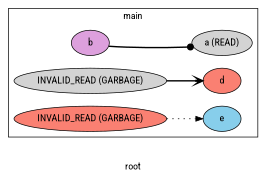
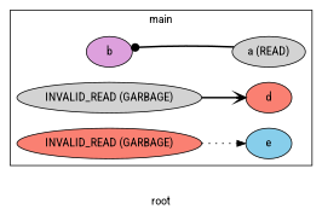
  digraph {
    fontname="Roboto Condensed"
    label=root
    rankdir=LR
    node [fillcolor=lightgrey fontname="Roboto Condensed" style=filled]
    edge [fontname="Roboto Condensed" style=bold]
    n1 [fillcolor=plum label=b startingline=10]
    n2 [label="a (READ)" startinglines=10]
    n3 [label="INVALID_READ (GARBAGE)" startinglines=12]
    n4 [fillcolor=salmon label=d startingline=12]
    n5 [fillcolor=salmon label="INVALID_READ (GARBAGE)" startinglines=14]
    n6 [fillcolor=skyblue label=e startingline=14]
    subgraph cluster_1 {
      label=main
      parent=G
      startinglines="2_7_7"
      n1
      n2
      n3
      n4
      n5
      n6
    }
-   n1 -> n2 [arrowhead=dot]
+   n2 -> n1 [arrowhead=dot]
    n3 -> n4 [arrowhead=vee]
    n5 -> n6 [arrowhead=normal style=dotted]
  }
